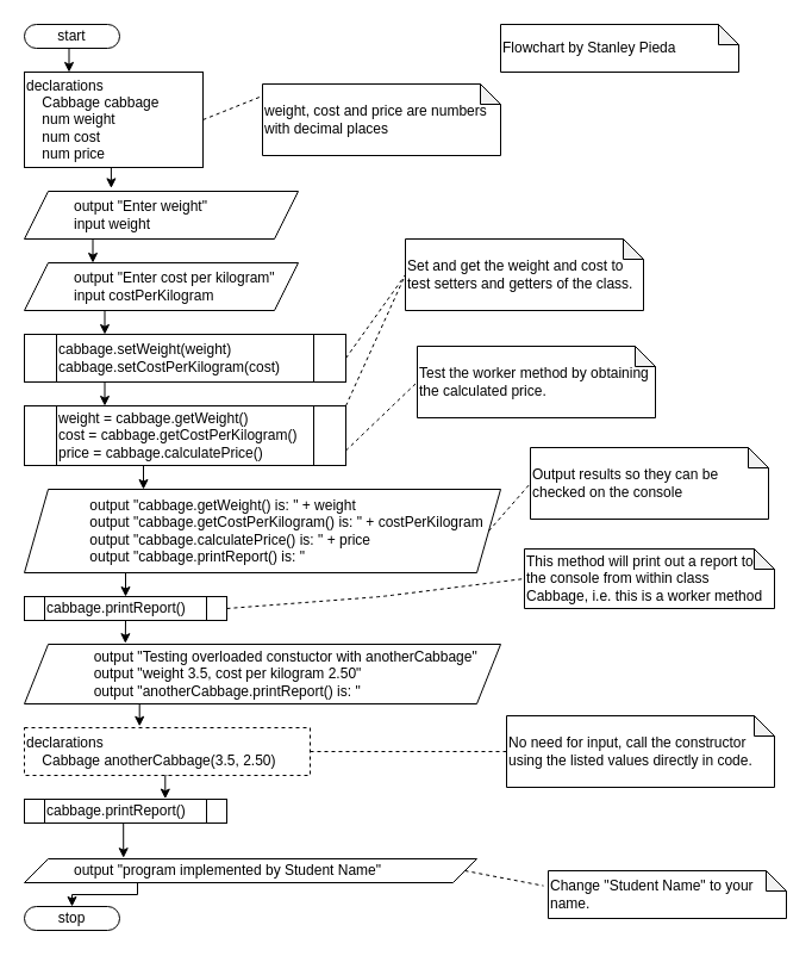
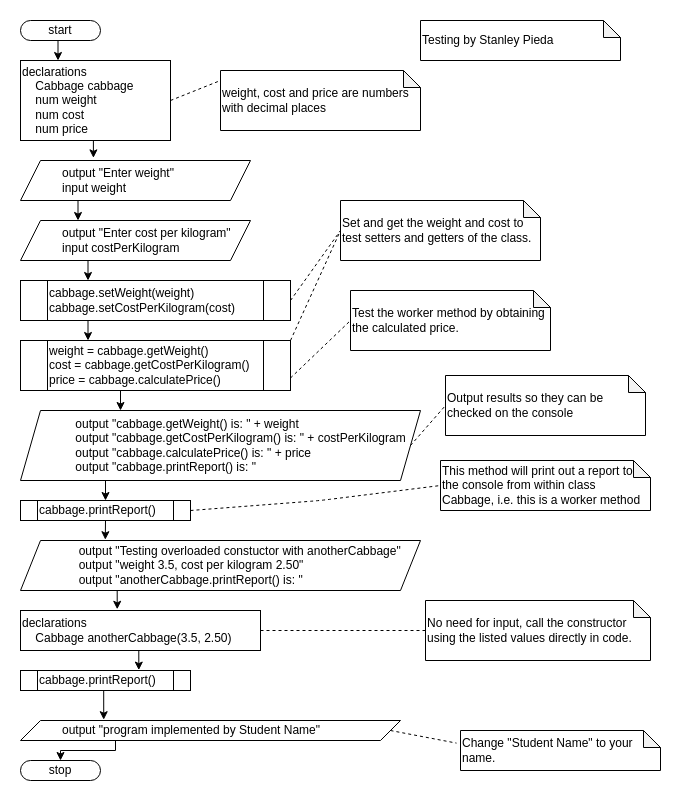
  <mxCell id="0" />
  <mxCell id="1" parent="0" />
  <mxCell id="2" style="edgeStyle=orthogonalEdgeStyle;rounded=0;orthogonalLoop=1;jettySize=auto;html=1;exitX=0.5;exitY=1;exitDx=0;exitDy=0;entryX=0.25;entryY=0;entryDx=0;entryDy=0;" parent="1" source="3" target="6" edge="1"><mxGeometry relative="1" as="geometry" /></mxCell>
  <mxCell id="3" value="start" style="rounded=1;whiteSpace=wrap;html=1;arcSize=50;" parent="1" vertex="1"><mxGeometry x="20" y="20" width="80" height="20" as="geometry" /></mxCell>
  <mxCell id="4" value="stop" style="rounded=1;whiteSpace=wrap;html=1;arcSize=50;" parent="1" vertex="1"><mxGeometry x="20" y="760" width="80" height="20" as="geometry" /></mxCell>
  <mxCell id="5" style="edgeStyle=orthogonalEdgeStyle;rounded=0;orthogonalLoop=1;jettySize=auto;html=1;exitX=0.5;exitY=1;exitDx=0;exitDy=0;entryX=0.317;entryY=-0.065;entryDx=0;entryDy=0;entryPerimeter=0;" parent="1" source="6" target="8" edge="1"><mxGeometry relative="1" as="geometry" /></mxCell>
  <mxCell id="6" value="declarations&lt;br&gt;&amp;nbsp; &amp;nbsp; Cabbage cabbage&lt;br&gt;&amp;nbsp; &amp;nbsp; num weight&lt;br&gt;&amp;nbsp; &amp;nbsp; num cost&lt;br&gt;&amp;nbsp; &amp;nbsp; num price" style="rounded=0;whiteSpace=wrap;html=1;align=left;" parent="1" vertex="1"><mxGeometry x="20" y="60" width="150" height="80" as="geometry" /></mxCell>
  <mxCell id="7" style="edgeStyle=orthogonalEdgeStyle;rounded=0;orthogonalLoop=1;jettySize=auto;html=1;exitX=0.25;exitY=1;exitDx=0;exitDy=0;entryX=0.25;entryY=0;entryDx=0;entryDy=0;" parent="1" source="8" target="10" edge="1"><mxGeometry relative="1" as="geometry" /></mxCell>
  <mxCell id="8" value="&lt;blockquote style=&quot;margin: 0 0 0 40px ; border: none ; padding: 0px&quot;&gt;output &quot;Enter weight&quot;&lt;br&gt;input weight&lt;/blockquote&gt;" style="shape=parallelogram;perimeter=parallelogramPerimeter;whiteSpace=wrap;html=1;fixedSize=1;align=left;" parent="1" vertex="1"><mxGeometry x="20" y="160" width="230" height="40" as="geometry" /></mxCell>
  <mxCell id="9" style="edgeStyle=orthogonalEdgeStyle;rounded=0;orthogonalLoop=1;jettySize=auto;html=1;exitX=0.25;exitY=1;exitDx=0;exitDy=0;entryX=0.25;entryY=0;entryDx=0;entryDy=0;" parent="1" source="10" target="12" edge="1"><mxGeometry relative="1" as="geometry" /></mxCell>
  <mxCell id="10" value="&lt;blockquote style=&quot;margin: 0 0 0 40px ; border: none ; padding: 0px&quot;&gt;output &quot;Enter cost per kilogram&quot;&lt;br&gt;input costPerKilogram&lt;/blockquote&gt;" style="shape=parallelogram;perimeter=parallelogramPerimeter;whiteSpace=wrap;html=1;fixedSize=1;align=left;" parent="1" vertex="1"><mxGeometry x="20" y="220" width="230" height="40" as="geometry" /></mxCell>
  <mxCell id="11" style="edgeStyle=orthogonalEdgeStyle;rounded=0;orthogonalLoop=1;jettySize=auto;html=1;exitX=0.25;exitY=1;exitDx=0;exitDy=0;entryX=0.25;entryY=0;entryDx=0;entryDy=0;" parent="1" source="12" target="14" edge="1"><mxGeometry relative="1" as="geometry" /></mxCell>
  <mxCell id="12" value="cabbage.setWeight(weight)&lt;br&gt;cabbage.setCostPerKilogram(cost)" style="shape=process;whiteSpace=wrap;html=1;backgroundOutline=1;align=left;" parent="1" vertex="1"><mxGeometry x="20" y="280" width="270" height="40" as="geometry" /></mxCell>
  <mxCell id="13" style="edgeStyle=orthogonalEdgeStyle;rounded=0;orthogonalLoop=1;jettySize=auto;html=1;exitX=0.25;exitY=1;exitDx=0;exitDy=0;entryX=0.25;entryY=0;entryDx=0;entryDy=0;" parent="1" source="14" target="16" edge="1"><mxGeometry relative="1" as="geometry" /></mxCell>
  <mxCell id="14" value="weight = cabbage.getWeight()&lt;br&gt;cost = cabbage.getCostPerKilogram()&lt;br&gt;price = cabbage.calculatePrice()" style="shape=process;whiteSpace=wrap;html=1;backgroundOutline=1;align=left;" parent="1" vertex="1"><mxGeometry x="20" y="340" width="270" height="50" as="geometry" /></mxCell>
  <mxCell id="15" style="edgeStyle=orthogonalEdgeStyle;rounded=0;orthogonalLoop=1;jettySize=auto;html=1;exitX=0.25;exitY=1;exitDx=0;exitDy=0;entryX=0.5;entryY=0;entryDx=0;entryDy=0;" parent="1" source="16" target="18" edge="1"><mxGeometry relative="1" as="geometry" /></mxCell>
  <mxCell id="16" value="&lt;blockquote style=&quot;margin: 0 0 0 40px ; border: none ; padding: 0px&quot;&gt;&lt;div&gt;&amp;nbsp; &amp;nbsp; output &quot;cabbage.getWeight() is: &quot; + weight&lt;/div&gt;&lt;div&gt;&amp;nbsp; &amp;nbsp; output &quot;cabbage.getCostPerKilogram() is: &quot; + costPerKilogram&lt;/div&gt;&lt;div&gt;&amp;nbsp; &amp;nbsp; output &quot;cabbage.calculatePrice() is: &quot; + price&lt;/div&gt;&lt;div&gt;&amp;nbsp; &amp;nbsp; output &quot;cabbage.printReport() is: &quot;&lt;/div&gt;&lt;/blockquote&gt;" style="shape=parallelogram;perimeter=parallelogramPerimeter;whiteSpace=wrap;html=1;fixedSize=1;align=left;" parent="1" vertex="1"><mxGeometry x="20" y="410" width="400" height="70" as="geometry" /></mxCell>
  <mxCell id="17" style="edgeStyle=orthogonalEdgeStyle;rounded=0;orthogonalLoop=1;jettySize=auto;html=1;exitX=0.5;exitY=1;exitDx=0;exitDy=0;entryX=0.212;entryY=-0.016;entryDx=0;entryDy=0;entryPerimeter=0;" parent="1" source="18" target="36" edge="1"><mxGeometry relative="1" as="geometry" /></mxCell>
  <mxCell id="18" value="cabbage.printReport()" style="shape=process;whiteSpace=wrap;html=1;backgroundOutline=1;align=left;" parent="1" vertex="1"><mxGeometry x="20" y="500" width="170" height="20" as="geometry" /></mxCell>
  <mxCell id="19" style="edgeStyle=orthogonalEdgeStyle;rounded=0;orthogonalLoop=1;jettySize=auto;html=1;exitX=0.25;exitY=1;exitDx=0;exitDy=0;entryX=0.5;entryY=0;entryDx=0;entryDy=0;" parent="1" source="20" target="4" edge="1"><mxGeometry relative="1" as="geometry"><Array as="points"><mxPoint x="115" y="750" /><mxPoint x="60" y="750" /></Array></mxGeometry></mxCell>
  <mxCell id="20" value="&lt;blockquote style=&quot;margin: 0 0 0 40px ; border: none ; padding: 0px&quot;&gt;output &quot;program implemented by Student Name&quot;&lt;br&gt;&lt;/blockquote&gt;" style="shape=parallelogram;perimeter=parallelogramPerimeter;whiteSpace=wrap;html=1;fixedSize=1;align=left;" parent="1" vertex="1"><mxGeometry x="20" y="720" width="380" height="20" as="geometry" /></mxCell>
- <mxCell id="21" value="Flowchart by Stanley Pieda" style="shape=note;whiteSpace=wrap;html=1;backgroundOutline=1;darkOpacity=0.05;align=left;size=17;" parent="1" vertex="1"><mxGeometry x="420" y="20" width="200" height="40" as="geometry" /></mxCell>
+ <mxCell id="21" value="Testing by Stanley Pieda" style="shape=note;whiteSpace=wrap;html=1;backgroundOutline=1;darkOpacity=0.05;align=left;size=17;" parent="1" vertex="1"><mxGeometry x="420" y="20" width="200" height="40" as="geometry" /></mxCell>
  <mxCell id="22" value="" style="endArrow=none;dashed=1;html=1;exitX=1;exitY=0.5;exitDx=0;exitDy=0;" parent="1" source="6" edge="1"><mxGeometry width="50" height="50" relative="1" as="geometry"><mxPoint x="480" y="300" as="sourcePoint" /><mxPoint x="220" y="80" as="targetPoint" /><Array as="points" /></mxGeometry></mxCell>
  <mxCell id="23" value="weight, cost and price are numbers with decimal places" style="shape=note;whiteSpace=wrap;html=1;backgroundOutline=1;darkOpacity=0.05;align=left;size=17;" parent="1" vertex="1"><mxGeometry x="220" y="70" width="200" height="60" as="geometry" /></mxCell>
  <mxCell id="24" value="Set and get the weight and cost to test setters and getters of the class." style="shape=note;whiteSpace=wrap;html=1;backgroundOutline=1;darkOpacity=0.05;align=left;size=17;" parent="1" vertex="1"><mxGeometry x="340" y="200" width="200" height="60" as="geometry" /></mxCell>
  <mxCell id="25" value="" style="endArrow=none;dashed=1;html=1;exitX=1;exitY=0.5;exitDx=0;exitDy=0;entryX=0;entryY=0.5;entryDx=0;entryDy=0;entryPerimeter=0;" parent="1" source="12" target="24" edge="1"><mxGeometry width="50" height="50" relative="1" as="geometry"><mxPoint x="480" y="300" as="sourcePoint" /><mxPoint x="530" y="250" as="targetPoint" /></mxGeometry></mxCell>
  <mxCell id="26" value="" style="endArrow=none;dashed=1;html=1;exitX=1;exitY=0;exitDx=0;exitDy=0;entryX=0;entryY=0.5;entryDx=0;entryDy=0;entryPerimeter=0;" parent="1" source="14" target="24" edge="1"><mxGeometry width="50" height="50" relative="1" as="geometry"><mxPoint x="300" y="310" as="sourcePoint" /><mxPoint x="340" y="270" as="targetPoint" /></mxGeometry></mxCell>
  <mxCell id="27" value="Test the worker method by obtaining the calculated price." style="shape=note;whiteSpace=wrap;html=1;backgroundOutline=1;darkOpacity=0.05;align=left;size=17;" parent="1" vertex="1"><mxGeometry x="350" y="290" width="200" height="60" as="geometry" /></mxCell>
  <mxCell id="28" value="" style="endArrow=none;dashed=1;html=1;exitX=1;exitY=0.75;exitDx=0;exitDy=0;entryX=0;entryY=0.5;entryDx=0;entryDy=0;entryPerimeter=0;" parent="1" source="14" target="27" edge="1"><mxGeometry width="50" height="50" relative="1" as="geometry"><mxPoint x="300" y="350" as="sourcePoint" /><mxPoint x="350" y="280" as="targetPoint" /></mxGeometry></mxCell>
  <mxCell id="29" value="Output results so they can be checked on the console" style="shape=note;whiteSpace=wrap;html=1;backgroundOutline=1;darkOpacity=0.05;align=left;size=17;" parent="1" vertex="1"><mxGeometry x="445" y="375" width="200" height="60" as="geometry" /></mxCell>
  <mxCell id="30" value="" style="endArrow=none;dashed=1;html=1;exitX=1;exitY=0.5;exitDx=0;exitDy=0;entryX=0;entryY=0.5;entryDx=0;entryDy=0;entryPerimeter=0;" parent="1" source="16" target="29" edge="1"><mxGeometry width="50" height="50" relative="1" as="geometry"><mxPoint x="480" y="400" as="sourcePoint" /><mxPoint x="530" y="350" as="targetPoint" /></mxGeometry></mxCell>
  <mxCell id="31" value="" style="endArrow=none;dashed=1;html=1;exitX=1;exitY=0.5;exitDx=0;exitDy=0;entryX=0;entryY=0.5;entryDx=0;entryDy=0;entryPerimeter=0;" parent="1" source="18" target="32" edge="1"><mxGeometry width="50" height="50" relative="1" as="geometry"><mxPoint x="480" y="400" as="sourcePoint" /><mxPoint x="460" y="510" as="targetPoint" /><Array as="points"><mxPoint x="320" y="500" /></Array></mxGeometry></mxCell>
  <mxCell id="32" value="This method will print out a report to&lt;br&gt;the console from within class Cabbage, i.e. this is a worker method" style="shape=note;whiteSpace=wrap;html=1;backgroundOutline=1;darkOpacity=0.05;align=left;size=17;" parent="1" vertex="1"><mxGeometry x="440" y="460" width="210" height="50" as="geometry" /></mxCell>
  <mxCell id="33" value="Change &quot;Student Name&quot; to your name." style="shape=note;whiteSpace=wrap;html=1;backgroundOutline=1;darkOpacity=0.05;align=left;size=17;" parent="1" vertex="1"><mxGeometry x="460" y="730" width="200" height="40" as="geometry" /></mxCell>
  <mxCell id="34" value="" style="endArrow=none;dashed=1;html=1;exitX=1;exitY=0.5;exitDx=0;exitDy=0;entryX=-0.02;entryY=0.315;entryDx=0;entryDy=0;entryPerimeter=0;" parent="1" source="20" target="33" edge="1"><mxGeometry width="50" height="50" relative="1" as="geometry"><mxPoint x="420" y="635" as="sourcePoint" /><mxPoint x="470" y="635" as="targetPoint" /></mxGeometry></mxCell>
  <mxCell id="35" style="edgeStyle=orthogonalEdgeStyle;rounded=0;orthogonalLoop=1;jettySize=auto;html=1;exitX=0.25;exitY=1;exitDx=0;exitDy=0;entryX=0.403;entryY=-0.03;entryDx=0;entryDy=0;entryPerimeter=0;" parent="1" source="36" target="38" edge="1"><mxGeometry relative="1" as="geometry" /></mxCell>
  <mxCell id="36" value="&lt;blockquote style=&quot;margin: 0 0 0 40px ; border: none ; padding: 0px&quot;&gt;&lt;div&gt;&amp;nbsp; &amp;nbsp; &amp;nbsp;output &quot;Testing overloaded constuctor with anotherCabbage&quot;&lt;/div&gt;&lt;div&gt;&amp;nbsp; &amp;nbsp; &amp;nbsp;output &quot;weight 3.5, cost per kilogram 2.50&quot;&lt;/div&gt;&lt;div&gt;&amp;nbsp; &amp;nbsp; &amp;nbsp;output &quot;anotherCabbage.printReport() is: &quot;&lt;br&gt;&lt;/div&gt;&lt;/blockquote&gt;" style="shape=parallelogram;perimeter=parallelogramPerimeter;whiteSpace=wrap;html=1;fixedSize=1;align=left;" parent="1" vertex="1"><mxGeometry x="20" y="540" width="400" height="50" as="geometry" /></mxCell>
  <mxCell id="37" style="edgeStyle=orthogonalEdgeStyle;rounded=0;orthogonalLoop=1;jettySize=auto;html=1;exitX=0.5;exitY=1;exitDx=0;exitDy=0;entryX=0.696;entryY=-0.02;entryDx=0;entryDy=0;entryPerimeter=0;" parent="1" source="38" target="40" edge="1"><mxGeometry relative="1" as="geometry" /></mxCell>
- <mxCell id="38" value="declarations&lt;br&gt;&amp;nbsp; &amp;nbsp;&amp;nbsp;Cabbage anotherCabbage(3.5, 2.50)" style="rounded=0;whiteSpace=wrap;html=1;align=left;dashed=1;" parent="1" vertex="1"><mxGeometry x="20" y="610" width="240" height="40" as="geometry" /></mxCell>
+ <mxCell id="38" value="declarations&lt;br&gt;&amp;nbsp; &amp;nbsp;&amp;nbsp;Cabbage anotherCabbage(3.5, 2.50)" style="rounded=0;whiteSpace=wrap;html=1;align=left;" parent="1" vertex="1"><mxGeometry x="20" y="610" width="240" height="40" as="geometry" /></mxCell>
  <mxCell id="39" style="edgeStyle=orthogonalEdgeStyle;rounded=0;orthogonalLoop=1;jettySize=auto;html=1;exitX=0.5;exitY=1;exitDx=0;exitDy=0;entryX=0.219;entryY=-0.04;entryDx=0;entryDy=0;entryPerimeter=0;" parent="1" source="40" target="20" edge="1"><mxGeometry relative="1" as="geometry" /></mxCell>
  <mxCell id="40" value="cabbage.printReport()" style="shape=process;whiteSpace=wrap;html=1;backgroundOutline=1;align=left;" parent="1" vertex="1"><mxGeometry x="20" y="670" width="170" height="20" as="geometry" /></mxCell>
  <mxCell id="41" value="No need for input, call the constructor using the listed values directly in code." style="shape=note;whiteSpace=wrap;html=1;backgroundOutline=1;darkOpacity=0.05;align=left;size=17;" parent="1" vertex="1"><mxGeometry x="425" y="600" width="225" height="60" as="geometry" /></mxCell>
  <mxCell id="42" value="" style="endArrow=none;dashed=1;html=1;exitX=1;exitY=0.5;exitDx=0;exitDy=0;entryX=0;entryY=0.5;entryDx=0;entryDy=0;entryPerimeter=0;" parent="1" source="38" target="41" edge="1"><mxGeometry width="50" height="50" relative="1" as="geometry"><mxPoint x="350" y="640" as="sourcePoint" /><mxPoint x="385" y="600" as="targetPoint" /></mxGeometry></mxCell>
